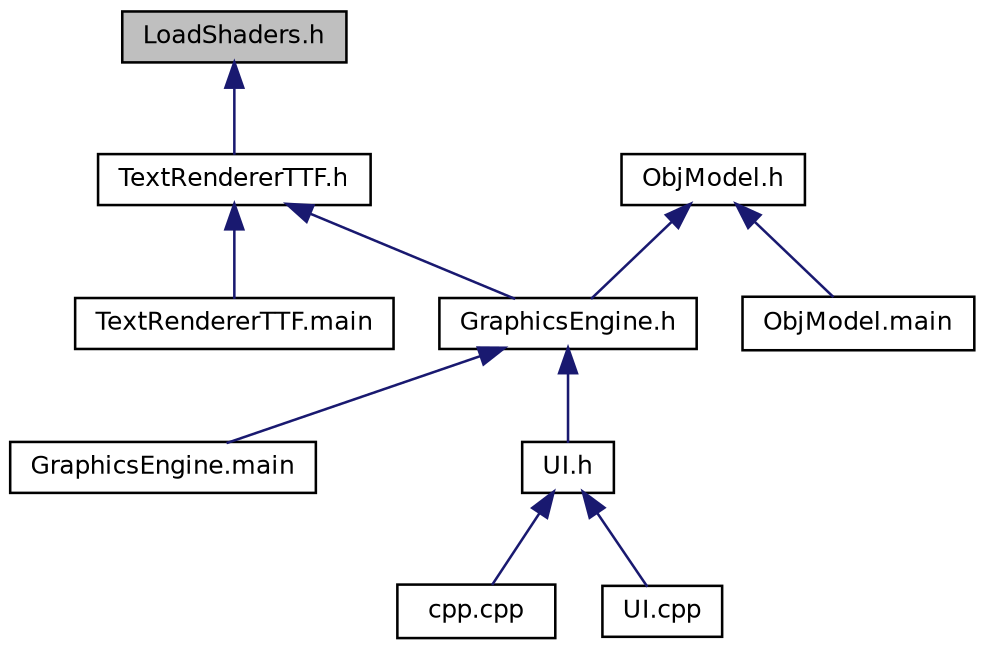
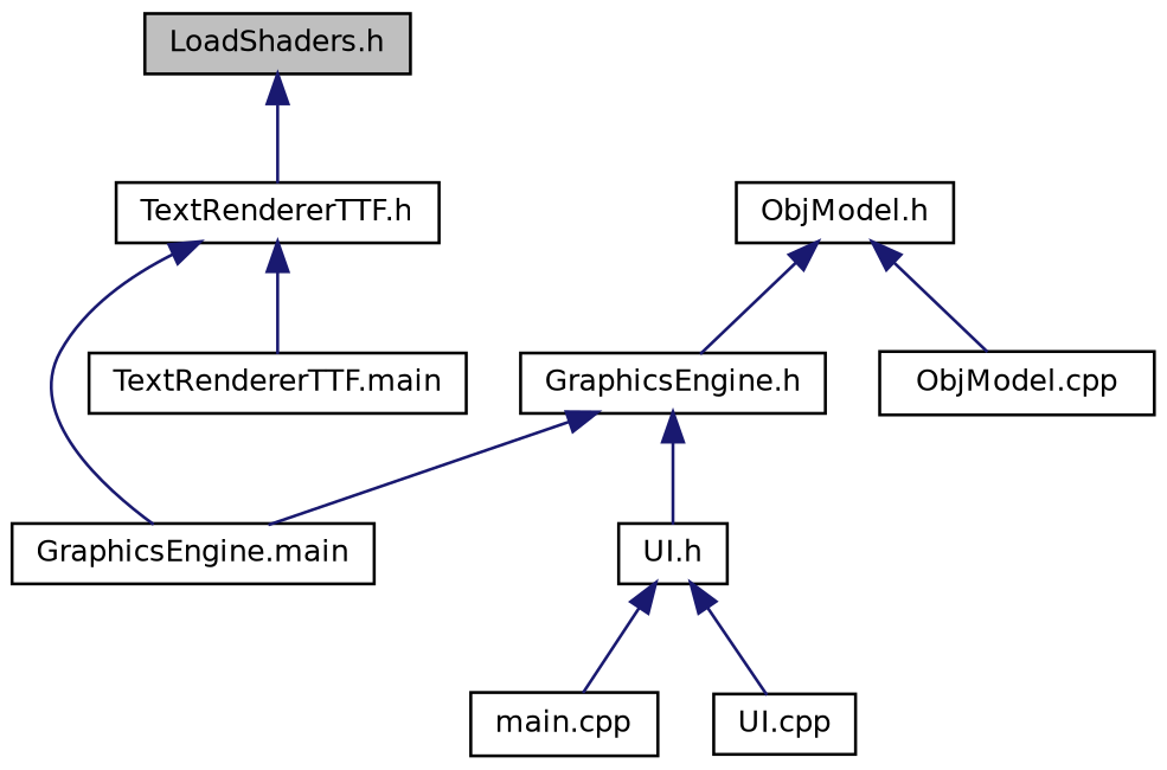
  digraph {
    node [color=black fillcolor=white fontname=Helvetica fontsize=10 shape=record style=filled]
    edge [color=midnightblue dir=back fontname=Helvetica fontsize=10 labelfontname=Helvetica labelfontsize=10 style=solid]
    n1 [fillcolor=grey75 fontcolor=black height=0.2 label="LoadShaders.h" width=0.4]
    n2 [height=0.2 label="TextRendererTTF.h" width=0.4]
    n3 [height=0.2 label="GraphicsEngine.h" width=0.4]
    n4 [height=0.2 label="GraphicsEngine.main" width=0.4]
    n5 [height=0.2 label="UI.h" width=0.4]
    n6 [height=0.2 label="ObjModel.h" width=0.4]
-   n7 [height=0.2 label="ObjModel.main" width=0.4]
+   n7 [height=0.2 label="ObjModel.cpp" width=0.4]
    n8 [height=0.2 label="TextRendererTTF.main" width=0.4]
-   n9 [height=0.2 label="cpp.cpp" width=0.4]
+   n9 [height=0.2 label="main.cpp" width=0.4]
    n10 [height=0.2 label="UI.cpp" width=0.4]
    n1 -> n2
-   n2 -> n3
+   n2 -> n4
    n2 -> n8
    n3 -> n4
    n3 -> n5
    n5 -> n9
    n5 -> n10
    n6 -> n3
    n6 -> n7
  }
